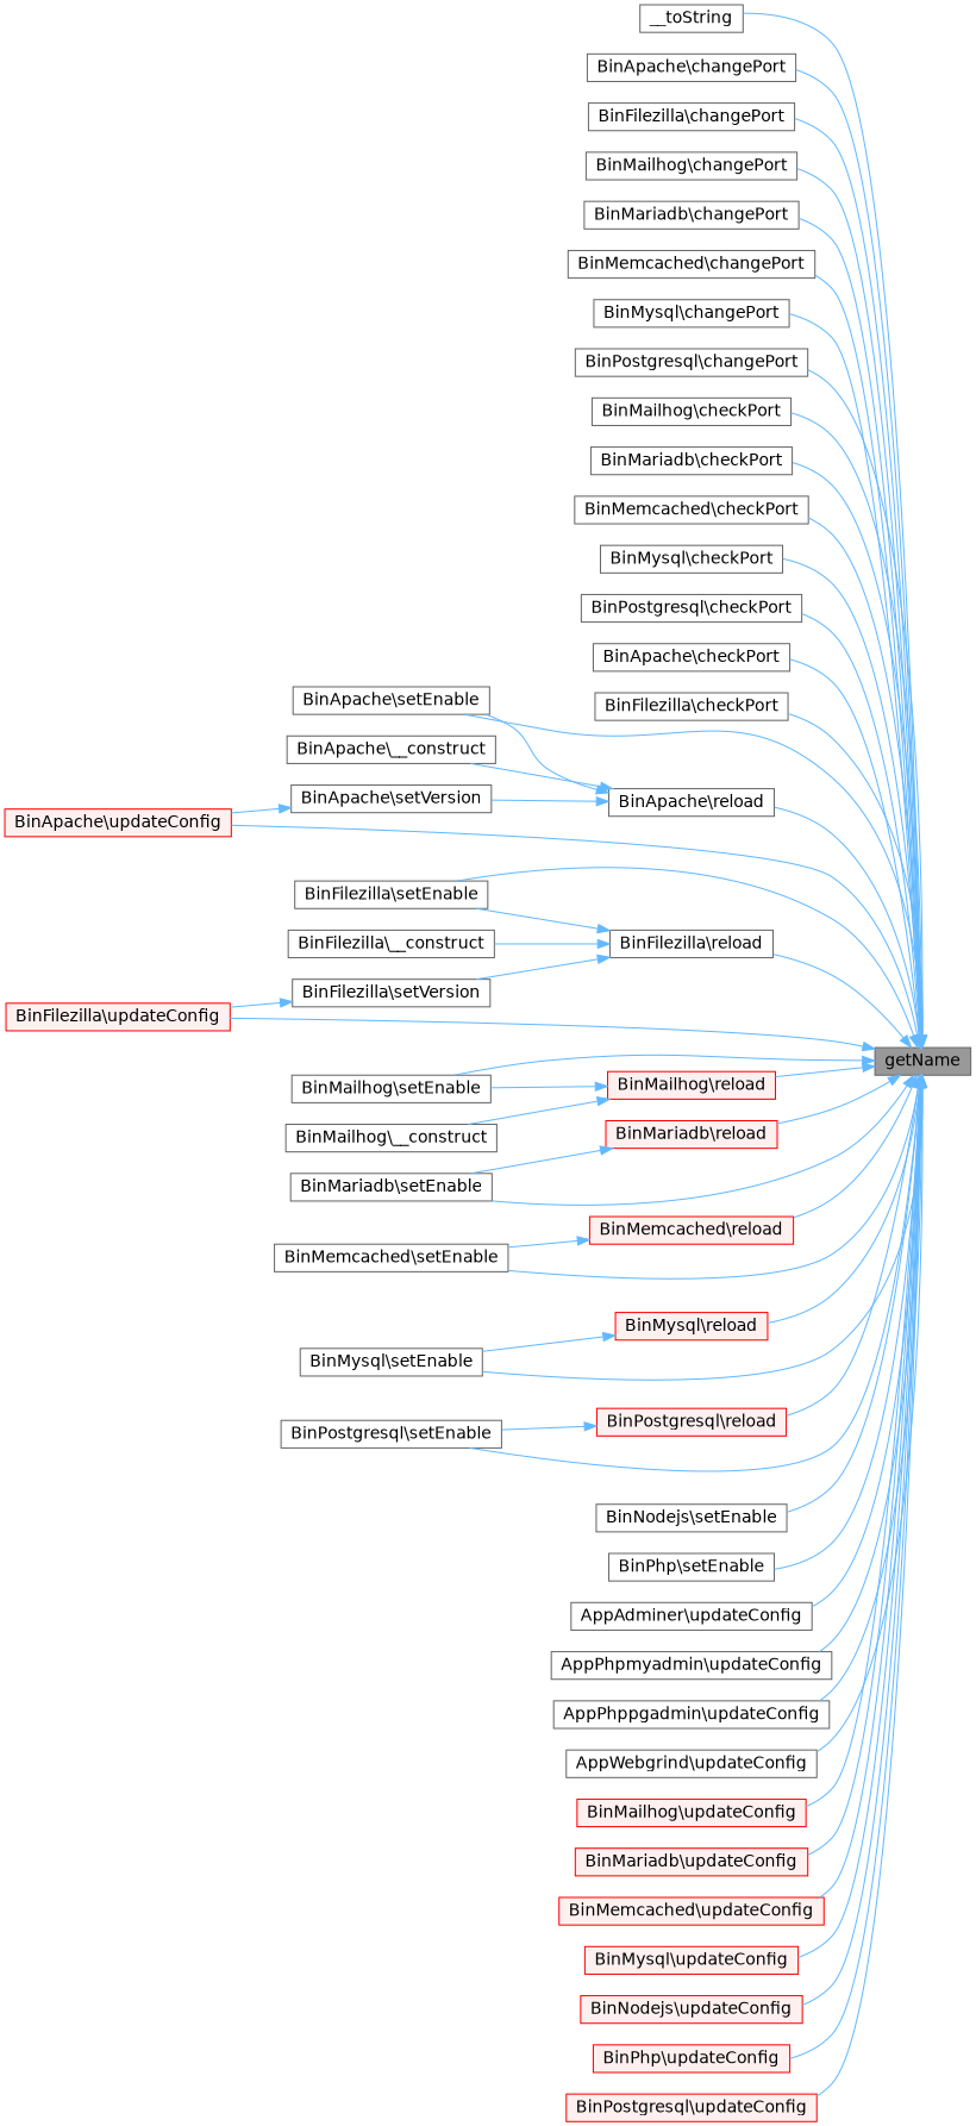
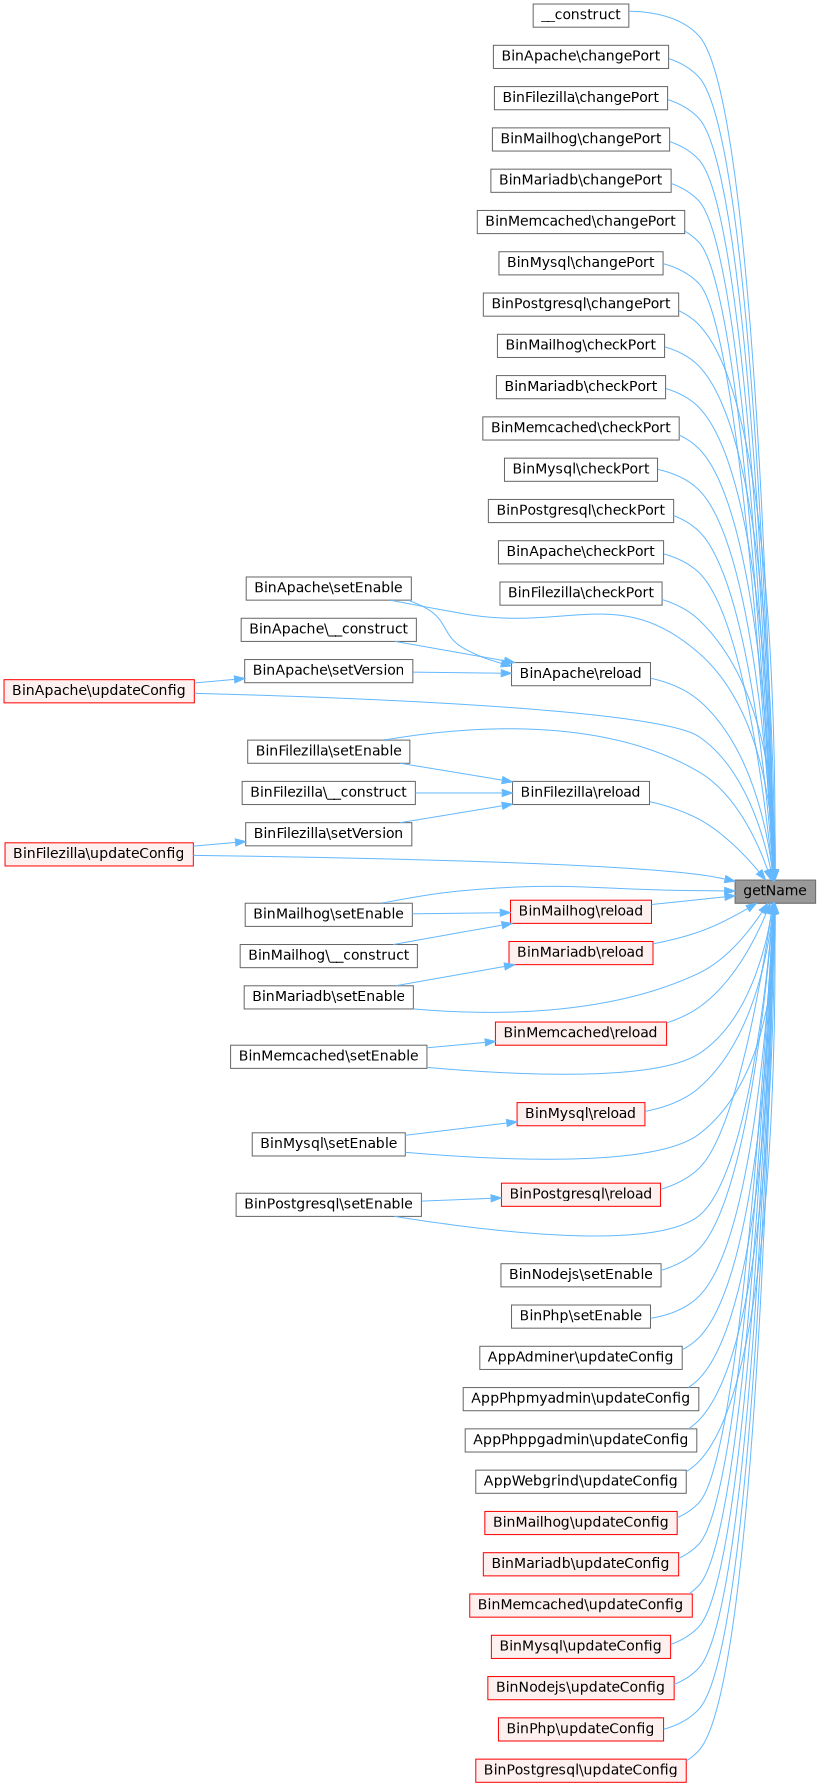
  digraph {
    rankdir=RL
    node [color=grey40 fillcolor=white fontname=Helvetica fontsize=14 shape=box style=filled]
    edge [color=steelblue1 dir=back fontname=Helvetica fontsize=14 labelfontname=Helvetica labelfontsize=14 style=solid]
    n1 [color=gray40 fillcolor=grey60 fontcolor=black height=0.2 label=getName width=0.4]
-   n2 [height=0.2 label=__toString width=0.4]
+   n2 [height=0.2 label=__construct width=0.4]
    n3 [height=0.2 label="BinApache\\changePort" width=0.4]
    n4 [height=0.2 label="BinFilezilla\\changePort" width=0.4]
    n5 [height=0.2 label="BinMailhog\\changePort" width=0.4]
    n6 [height=0.2 label="BinMariadb\\changePort" width=0.4]
    n7 [height=0.2 label="BinMemcached\\changePort" width=0.4]
    n8 [height=0.2 label="BinMysql\\changePort" width=0.4]
    n9 [height=0.2 label="BinPostgresql\\changePort" width=0.4]
    n10 [height=0.2 label="BinMailhog\\checkPort" width=0.4]
    n11 [height=0.2 label="BinMariadb\\checkPort" width=0.4]
    n12 [height=0.2 label="BinMemcached\\checkPort" width=0.4]
    n13 [height=0.2 label="BinMysql\\checkPort" width=0.4]
    n14 [height=0.2 label="BinPostgresql\\checkPort" width=0.4]
    n15 [height=0.2 label="BinApache\\checkPort" width=0.4]
    n16 [height=0.2 label="BinFilezilla\\checkPort" width=0.4]
    n17 [height=0.2 label="BinApache\\reload" width=0.4]
    n18 [height=0.2 label="BinApache\\setEnable" width=0.4]
    n19 [color=red fillcolor="#FFF0F0" height=0.2 label="BinApache\\updateConfig" width=0.4]
    n20 [height=0.2 label="BinFilezilla\\reload" width=0.4]
    n21 [height=0.2 label="BinFilezilla\\setEnable" width=0.4]
    n22 [color=red fillcolor="#FFF0F0" height=0.2 label="BinFilezilla\\updateConfig" width=0.4]
    n23 [color=red fillcolor="#FFF0F0" height=0.2 label="BinMailhog\\reload" width=0.4]
    n24 [height=0.2 label="BinMailhog\\setEnable" width=0.4]
    n25 [color=red fillcolor="#FFF0F0" height=0.2 label="BinMariadb\\reload" width=0.4]
    n26 [height=0.2 label="BinMariadb\\setEnable" width=0.4]
    n27 [color=red fillcolor="#FFF0F0" height=0.2 label="BinMemcached\\reload" width=0.4]
    n28 [height=0.2 label="BinMemcached\\setEnable" width=0.4]
    n29 [color=red fillcolor="#FFF0F0" height=0.2 label="BinMysql\\reload" width=0.4]
    n30 [height=0.2 label="BinMysql\\setEnable" width=0.4]
    n31 [color=red fillcolor="#FFF0F0" height=0.2 label="BinPostgresql\\reload" width=0.4]
    n32 [height=0.2 label="BinPostgresql\\setEnable" width=0.4]
    n33 [height=0.2 label="BinNodejs\\setEnable" width=0.4]
    n34 [height=0.2 label="BinPhp\\setEnable" width=0.4]
    n35 [height=0.2 label="AppAdminer\\updateConfig" width=0.4]
    n36 [height=0.2 label="AppPhpmyadmin\\updateConfig" width=0.4]
    n37 [height=0.2 label="AppPhppgadmin\\updateConfig" width=0.4]
    n38 [height=0.2 label="AppWebgrind\\updateConfig" width=0.4]
    n39 [color=red fillcolor="#FFF0F0" height=0.2 label="BinMailhog\\updateConfig" width=0.4]
    n40 [color=red fillcolor="#FFF0F0" height=0.2 label="BinMariadb\\updateConfig" width=0.4]
    n41 [color=red fillcolor="#FFF0F0" height=0.2 label="BinMemcached\\updateConfig" width=0.4]
    n42 [color=red fillcolor="#FFF0F0" height=0.2 label="BinMysql\\updateConfig" width=0.4]
    n43 [color=red fillcolor="#FFF0F0" height=0.2 label="BinNodejs\\updateConfig" width=0.4]
    n44 [color=red fillcolor="#FFF0F0" height=0.2 label="BinPhp\\updateConfig" width=0.4]
    n45 [color=red fillcolor="#FFF0F0" height=0.2 label="BinPostgresql\\updateConfig" width=0.4]
    n46 [height=0.2 label="BinApache\\__construct" width=0.4]
    n47 [height=0.2 label="BinApache\\setVersion" width=0.4]
    n48 [height=0.2 label="BinFilezilla\\__construct" width=0.4]
    n49 [height=0.2 label="BinFilezilla\\setVersion" width=0.4]
    n50 [height=0.2 label="BinMailhog\\__construct" width=0.4]
    n1 -> n2
    n1 -> n3
    n1 -> n4
    n1 -> n5
    n1 -> n6
    n1 -> n7
    n1 -> n8
    n1 -> n9
    n1 -> n10
    n1 -> n11
    n1 -> n12
    n1 -> n13
    n1 -> n14
    n1 -> n15
    n1 -> n16
    n1 -> n17
    n1 -> n18
    n1 -> n19
    n1 -> n20
    n1 -> n21
    n1 -> n22
    n1 -> n23
    n1 -> n24
    n1 -> n25
    n1 -> n26
    n1 -> n27
    n1 -> n28
    n1 -> n29
    n1 -> n30
    n1 -> n31
    n1 -> n32
    n1 -> n33
    n1 -> n34
    n1 -> n35
    n1 -> n36
    n1 -> n37
    n1 -> n38
    n1 -> n39
    n1 -> n40
    n1 -> n41
    n1 -> n42
    n1 -> n43
    n1 -> n44
    n1 -> n45
    n17 -> n18
    n17 -> n46
    n17 -> n47
    n20 -> n21
    n20 -> n48
    n20 -> n49
    n23 -> n24
    n23 -> n50
    n25 -> n26
    n27 -> n28
    n29 -> n30
    n31 -> n32
    n47 -> n19
    n49 -> n22
  }
